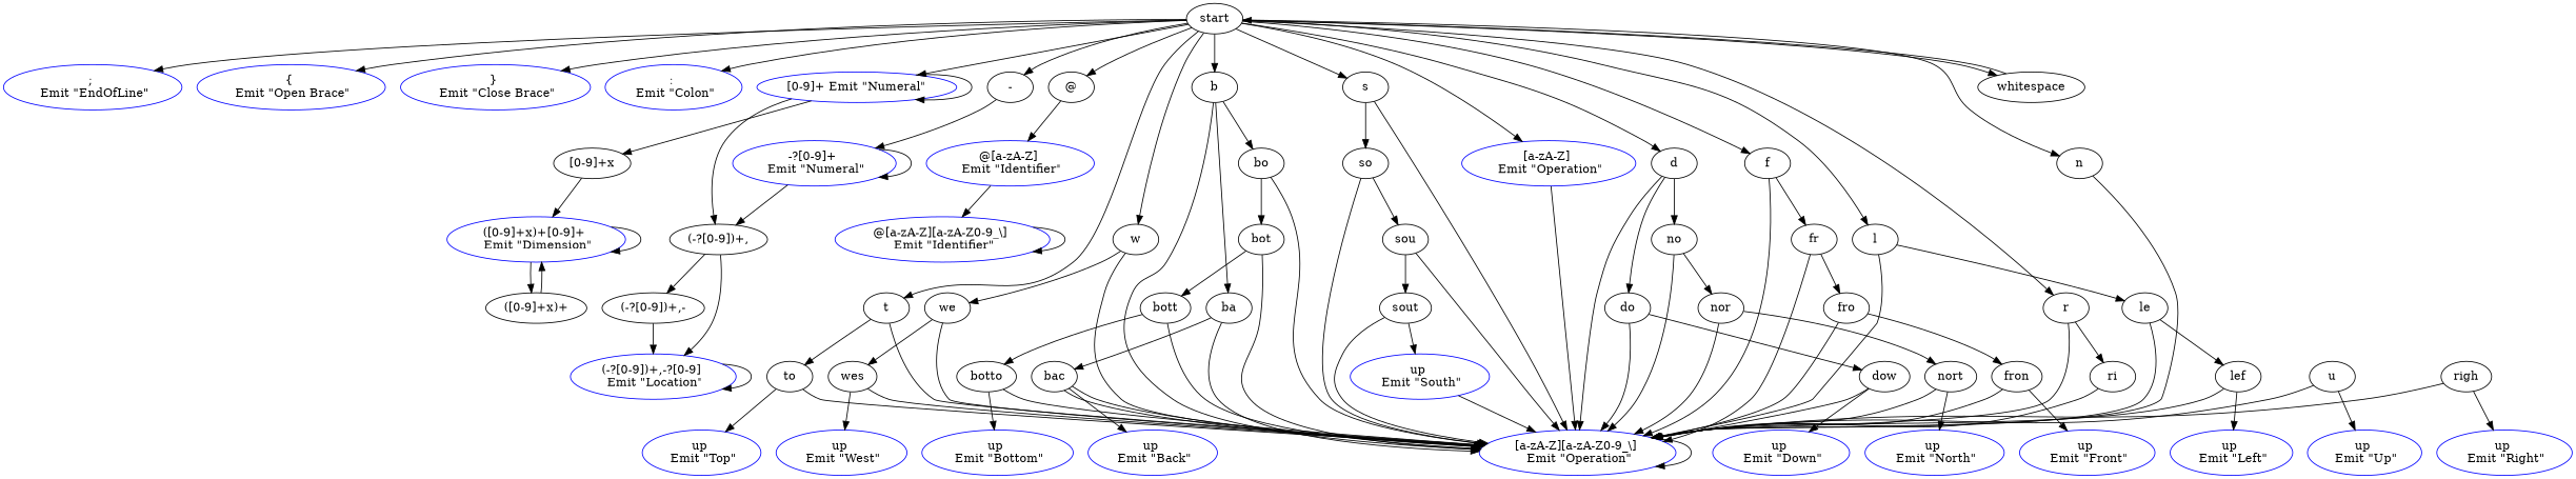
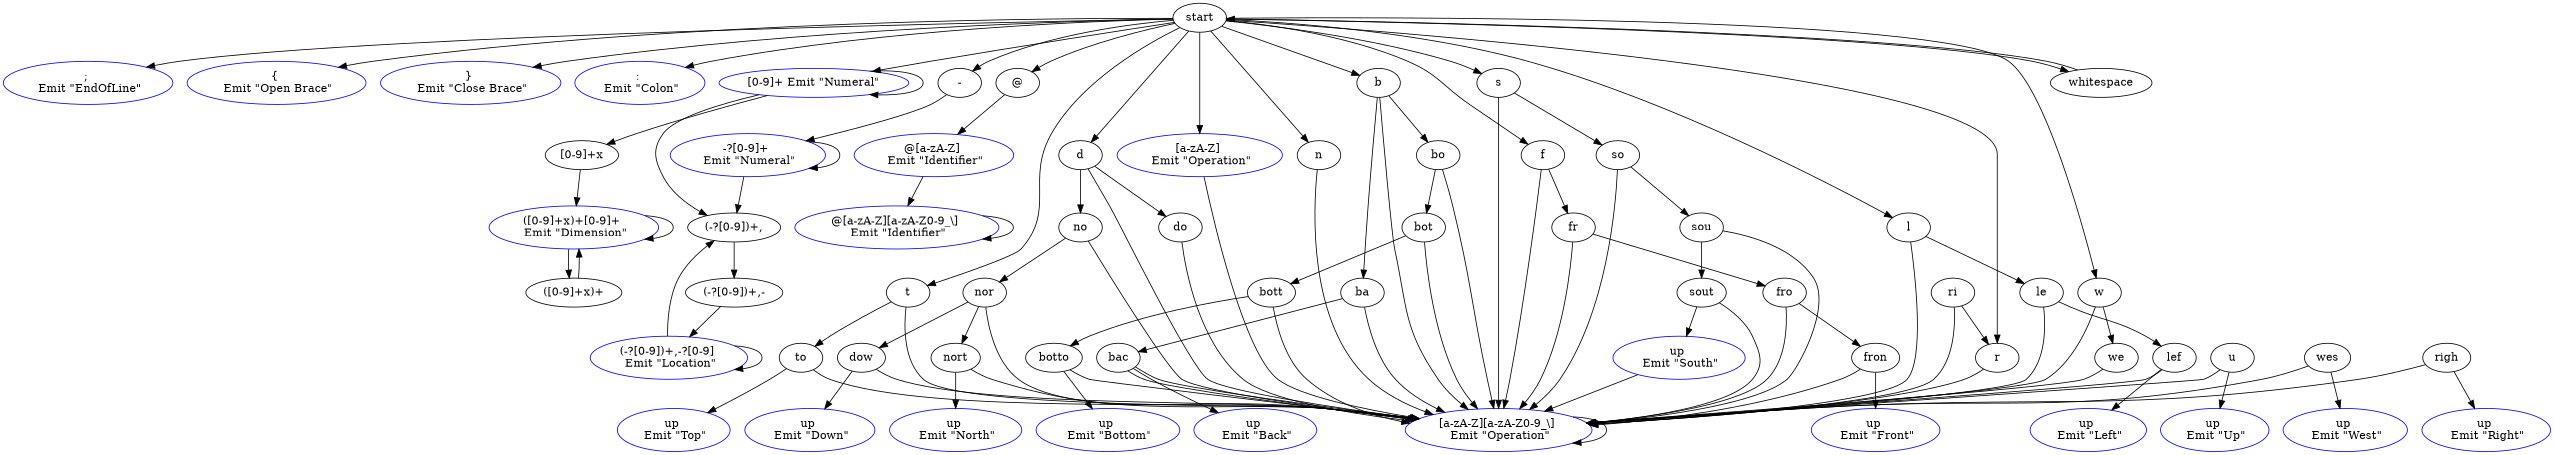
  digraph {
    fontname="DejaVu Serif"
    node [fontname="DejaVu Serif"]
    edge [fontname="DejaVu Serif"]
    n1 [color=blue label=<; <br/> Emit "EndOfLine">]
    start
    n3 [color=blue label=<{ <br/> Emit "Open Brace">]
    n4 [color=blue label=<} <br/> Emit "Close Brace">]
    n5 [color=blue label=<: <br/> Emit "Colon">]
    n6 [label="-"]
    n7 [label="@"]
    n8 [color=blue label=<[a-zA-Z] <br/> Emit "Operation">]
    n9 [color=blue label=<[0-9]+ Emit "Numeral">]
    d
    n
    s
    w
    t
    b
    l
    r
    f
    whitespace
    n20 [color=blue label=<-?[0-9]+ <br/> Emit "Numeral">]
    n21 [color=blue label=<@[a-zA-Z] <br/> Emit "Identifier">]
    n22 [color=blue label=<[a-zA-Z][a-zA-Z0-9_\] <br/> Emit "Operation">]
    n23 [label="(-?[0-9])+,"]
    n24 [label="[0-9]+x"]
    u
    n26 [color=blue label=<up <br/> Emit "Up">]
    do
    no
    so
    we
    to
    bo
    ba
    le
    ri
    fr
    n37 [color=blue label=<@[a-zA-Z][a-zA-Z0-9_\] <br/> Emit "Identifier">]
    n38 [label="(-?[0-9])+,-"]
    n39 [color=blue label=<(-?[0-9])+,-?[0-9] <br/> Emit "Location">]
    n40 [color=blue label=<([0-9]+x)+[0-9]+ <br/> Emit "Dimension">]
    n41 [label="([0-9]+x)+"]
    n42 [color=blue label=<up <br/> Emit "Down">]
    n43 [color=blue label=<up <br/> Emit "North">]
    n44 [color=blue label=<up <br/> Emit "South">]
    n45 [color=blue label=<up <br/> Emit "West">]
    n46 [color=blue label=<up <br/> Emit "Top">]
    n47 [color=blue label=<up <br/> Emit "Bottom">]
    n48 [color=blue label=<up <br/> Emit "Back">]
    n49 [color=blue label=<up <br/> Emit "Left">]
    n50 [color=blue label=<up <br/> Emit "Right">]
    n51 [color=blue label=<up <br/> Emit "Front">]
    dow
    nor
    nort
    sou
    sout
    wes
    bot
    bac
    bott
    botto
    lef
    righ
    fro
    fron
    start -> n1
    start -> n3
    start -> n4
    start -> n5
    start -> n6
    start -> n7
    start -> n8
    start -> n9
    start -> d
    start -> n
    start -> s
    start -> w
    start -> t
    start -> b
    start -> l
    start -> r
    start -> f
    start -> whitespace
    n6 -> n20
    n7 -> n21
    n8 -> n22
    n9 -> n9
    n9 -> n23
    n9 -> n24
    d -> n22
    d -> do
    d -> no
    n -> n22
    s -> n22
    s -> so
    w -> n22
    w -> we
    t -> n22
    t -> to
    b -> n22
    b -> bo
    b -> ba
    l -> n22
    l -> le
    r -> n22
-   r -> ri
+   ri -> r
    f -> n22
    f -> fr
    whitespace -> start
    n20 -> n20
    n20 -> n23
    n21 -> n37
    n22 -> n22
    n23 -> n38
-   n23 -> n39
+   n39 -> n23
    n24 -> n40
    u -> n22
    u -> n26
    do -> n22
-   do -> dow
+   nor -> dow
    no -> n22
    no -> nor
    so -> n22
    so -> sou
    we -> n22
-   we -> wes
    to -> n22
    to -> n46
    bo -> n22
    bo -> bot
    ba -> n22
    ba -> bac
    le -> n22
    le -> lef
    ri -> n22
    fr -> n22
    fr -> fro
    n37 -> n37
    n38 -> n39
    n39 -> n39
    n40 -> n40
    n40 -> n41
    n41 -> n40
    n44 -> n22
    dow -> n22
    dow -> n42
    nor -> n22
    nor -> nort
    nort -> n22
    nort -> n43
    sou -> n22
    sou -> sout
    sout -> n22
    sout -> n44
    wes -> n22
    wes -> n45
    bot -> n22
    bot -> bott
    bac -> n22
    bac -> n22
    bac -> n48
    bott -> n22
    bott -> botto
    botto -> n22
    botto -> n47
    lef -> n22
    lef -> n49
    righ -> n22
    righ -> n50
    fro -> n22
    fro -> fron
    fron -> n22
    fron -> n51
  }
